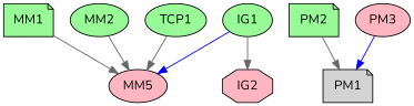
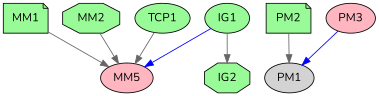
  digraph {
    fontname=Nunito
    node [fillcolor=palegreen fontname=Nunito shape=ellipse style=filled]
    edge [color=gray40 fontname=Nunito]
    MM1 [shape=note]
    n2 [fillcolor=lightpink label=MM5]
-   MM2
+   MM2 [shape=octagon]
    IG1
-   IG2 [fillcolor=lightpink shape=octagon]
+   IG2 [shape=octagon]
    PM2 [shape=note]
-   PM1 [fillcolor=lightgrey shape=note]
+   PM1 [fillcolor=lightgrey]
    PM3 [fillcolor=lightpink]
    TCP1
    MM1 -> n2
    MM2 -> n2
    IG1 -> n2 [color=blue]
    IG1 -> IG2
    PM2 -> PM1
    PM3 -> PM1 [color=blue]
    TCP1 -> n2
  }
